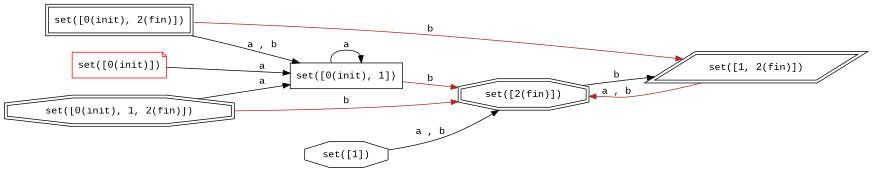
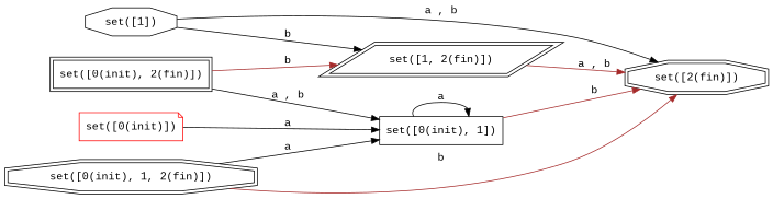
  digraph {
    fontname="Liberation Mono"
    rankdir=LR
    node [fontname="Liberation Mono" shape=octagon peripheries=2]
    edge [color=black fontname="Liberation Mono"]
    n1 [color=red label="set([0(init)])" shape=note peripheries=""]
    n2 [label="set([0(init), 1])" shape=box peripheries=""]
    n3 [label="set([2(fin)])"]
    n4 [label="set([1, 2(fin)])" shape=parallelogram]
    n5 [label="set([1])" peripheries=""]
    n6 [label="set([0(init), 2(fin)])" shape=box]
    n7 [label="set([0(init), 1, 2(fin)])"]
    n1 -> n2 [label=a]
    n2 -> n2 [label=a]
    n2 -> n3 [color=brown label=b]
-   n3 -> n4 [label=b]
+   n5 -> n4 [label=b]
    n4 -> n3 [color=brown label="a , b"]
    n5 -> n3 [label="a , b"]
    n6 -> n2 [label="a , b"]
    n6 -> n4 [color=brown label=b]
    n7 -> n2 [label=a]
    n7 -> n3 [color=brown label=b]
  }
